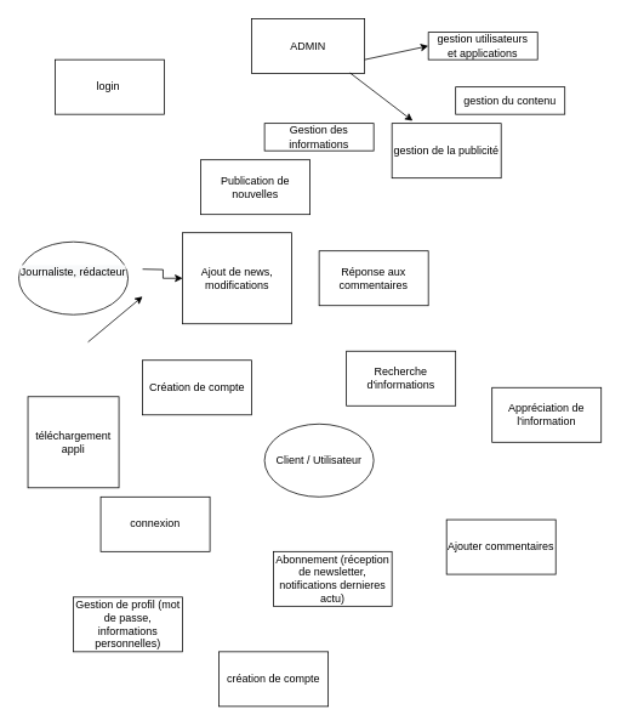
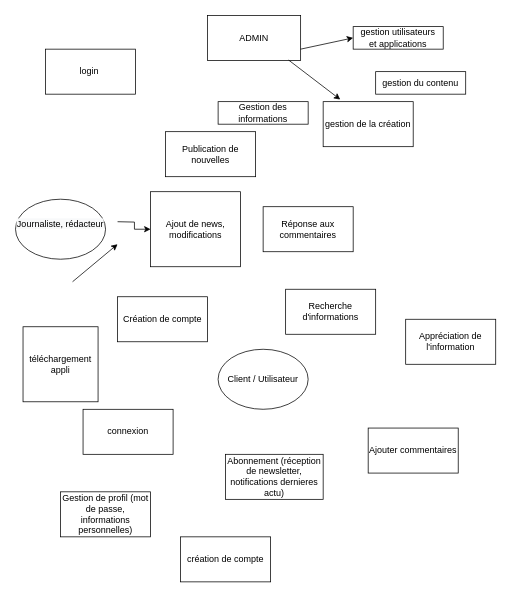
  <mxCell id="0" />
  <mxCell id="1" parent="0" />
  <mxCell id="2" value="ADMIN" style="rounded=0;whiteSpace=wrap;html=1;" vertex="1" parent="1"><mxGeometry x="276" y="20" width="124" height="60" as="geometry" /></mxCell>
  <mxCell id="3" value="" style="endArrow=classic;html=1;rounded=0;exitX=1;exitY=0.75;exitDx=0;exitDy=0;entryX=0;entryY=0.5;entryDx=0;entryDy=0;" edge="1" parent="1" source="2" target="5"><mxGeometry width="50" height="50" relative="1" as="geometry"><mxPoint x="424" y="20" as="sourcePoint" /><mxPoint x="464" y="80" as="targetPoint" /></mxGeometry></mxCell>
- <mxCell id="4" value="gestion de la publicité" style="rounded=0;whiteSpace=wrap;html=1;" vertex="1" parent="1"><mxGeometry x="430" y="135" width="120" height="60" as="geometry" /></mxCell>
+ <mxCell id="4" value="gestion de la création" style="rounded=0;whiteSpace=wrap;html=1;" vertex="1" parent="1"><mxGeometry x="430" y="135" width="120" height="60" as="geometry" /></mxCell>
  <mxCell id="5" value="gestion utilisateurs&lt;br&gt;et applications" style="rounded=0;whiteSpace=wrap;html=1;" vertex="1" parent="1"><mxGeometry x="470" y="35" width="120" height="30" as="geometry" /></mxCell>
  <mxCell id="6" value="gestion du contenu" style="rounded=0;whiteSpace=wrap;html=1;" vertex="1" parent="1"><mxGeometry x="500" y="95" width="120" height="30" as="geometry" /></mxCell>
  <mxCell id="7" value="Ajout de news, modifications" style="rounded=0;whiteSpace=wrap;html=1;" vertex="1" parent="1"><mxGeometry x="200" y="255" width="120" height="100" as="geometry" /></mxCell>
  <mxCell id="8" value="Publication de nouvelles" style="rounded=0;whiteSpace=wrap;html=1;" vertex="1" parent="1"><mxGeometry x="220" y="175" width="120" height="60" as="geometry" /></mxCell>
  <mxCell id="9" value="Gestion des informations" style="rounded=0;whiteSpace=wrap;html=1;" vertex="1" parent="1"><mxGeometry x="290" y="135" width="120" height="30" as="geometry" /></mxCell>
  <mxCell id="10" value="" style="endArrow=classic;html=1;rounded=0;exitX=0.871;exitY=0.993;exitDx=0;exitDy=0;exitPerimeter=0;entryX=0.19;entryY=-0.047;entryDx=0;entryDy=0;entryPerimeter=0;" edge="1" parent="1" source="2" target="4"><mxGeometry width="50" height="50" relative="1" as="geometry"><mxPoint x="390" y="115" as="sourcePoint" /><mxPoint x="440" y="65" as="targetPoint" /></mxGeometry></mxCell>
  <mxCell id="11" value="" style="edgeStyle=orthogonalEdgeStyle;rounded=0;orthogonalLoop=1;jettySize=auto;html=1;" edge="1" parent="1" target="7"><mxGeometry relative="1" as="geometry"><mxPoint x="156" y="295" as="sourcePoint" /></mxGeometry></mxCell>
  <mxCell id="12" value="Ajouter commentaires" style="rounded=0;whiteSpace=wrap;html=1;" vertex="1" parent="1"><mxGeometry x="490" y="570" width="120" height="60" as="geometry" /></mxCell>
  <mxCell id="13" value="login&amp;nbsp;" style="rounded=0;whiteSpace=wrap;html=1;" vertex="1" parent="1"><mxGeometry x="60" y="65" width="120" height="60" as="geometry" /></mxCell>
  <mxCell id="14" value="Recherche d'informations" style="rounded=0;whiteSpace=wrap;html=1;" vertex="1" parent="1"><mxGeometry x="380" y="385" width="120" height="60" as="geometry" /></mxCell>
  <mxCell id="15" value="Appréciation de l'information" style="rounded=0;whiteSpace=wrap;html=1;" vertex="1" parent="1"><mxGeometry x="540" y="425" width="120" height="60" as="geometry" /></mxCell>
  <mxCell id="16" value="" style="endArrow=classic;html=1;rounded=0;" edge="1" parent="1"><mxGeometry width="50" height="50" relative="1" as="geometry"><mxPoint x="96" y="375" as="sourcePoint" /><mxPoint x="156" y="325" as="targetPoint" /></mxGeometry></mxCell>
  <mxCell id="17" value="Réponse aux commentaires" style="rounded=0;whiteSpace=wrap;html=1;" vertex="1" parent="1"><mxGeometry x="350" y="275" width="120" height="60" as="geometry" /></mxCell>
  <mxCell id="18" value="Client / Utilisateur" style="ellipse;whiteSpace=wrap;html=1;" vertex="1" parent="1"><mxGeometry x="290" y="465" width="120" height="80" as="geometry" /></mxCell>
  <mxCell id="19" value="Création de compte" style="rounded=0;whiteSpace=wrap;html=1;" vertex="1" parent="1"><mxGeometry x="156" y="395" width="120" height="60" as="geometry" /></mxCell>
  <mxCell id="20" value="Gestion de profil (mot de passe, informations personnelles)" style="rounded=0;whiteSpace=wrap;html=1;" vertex="1" parent="1"><mxGeometry x="80" y="655" width="120" height="60" as="geometry" /></mxCell>
  <mxCell id="21" value="Abonnement (réception de newsletter, notifications dernieres actu)" style="rounded=0;whiteSpace=wrap;html=1;" vertex="1" parent="1"><mxGeometry x="300" y="605" width="130" height="60" as="geometry" /></mxCell>
  <mxCell id="22" style="edgeStyle=orthogonalEdgeStyle;rounded=0;orthogonalLoop=1;jettySize=auto;html=1;exitX=0.5;exitY=1;exitDx=0;exitDy=0;" edge="1" parent="1" source="14" target="14"><mxGeometry relative="1" as="geometry" /></mxCell>
  <mxCell id="23" value="&#10;&lt;span style=&quot;color: rgb(0, 0, 0); font-family: Helvetica; font-size: 12px; font-style: normal; font-variant-ligatures: normal; font-variant-caps: normal; font-weight: 400; letter-spacing: normal; orphans: 2; text-align: center; text-indent: 0px; text-transform: none; widows: 2; word-spacing: 0px; -webkit-text-stroke-width: 0px; background-color: rgb(248, 249, 250); text-decoration-thickness: initial; text-decoration-style: initial; text-decoration-color: initial; float: none; display: inline !important;&quot;&gt;Journaliste, rédacteur&lt;/span&gt;&#10;&#10;" style="ellipse;whiteSpace=wrap;html=1;" vertex="1" parent="1"><mxGeometry x="20" y="265" width="120" height="80" as="geometry" /></mxCell>
  <mxCell id="24" value="téléchargement appli" style="whiteSpace=wrap;html=1;aspect=fixed;" vertex="1" parent="1"><mxGeometry x="30" y="435" width="100" height="100" as="geometry" /></mxCell>
  <mxCell id="25" value="création de compte" style="rounded=0;whiteSpace=wrap;html=1;" vertex="1" parent="1"><mxGeometry x="240" y="715" width="120" height="60" as="geometry" /></mxCell>
  <mxCell id="26" value="connexion" style="rounded=0;whiteSpace=wrap;html=1;" vertex="1" parent="1"><mxGeometry x="110" y="545" width="120" height="60" as="geometry" /></mxCell>
